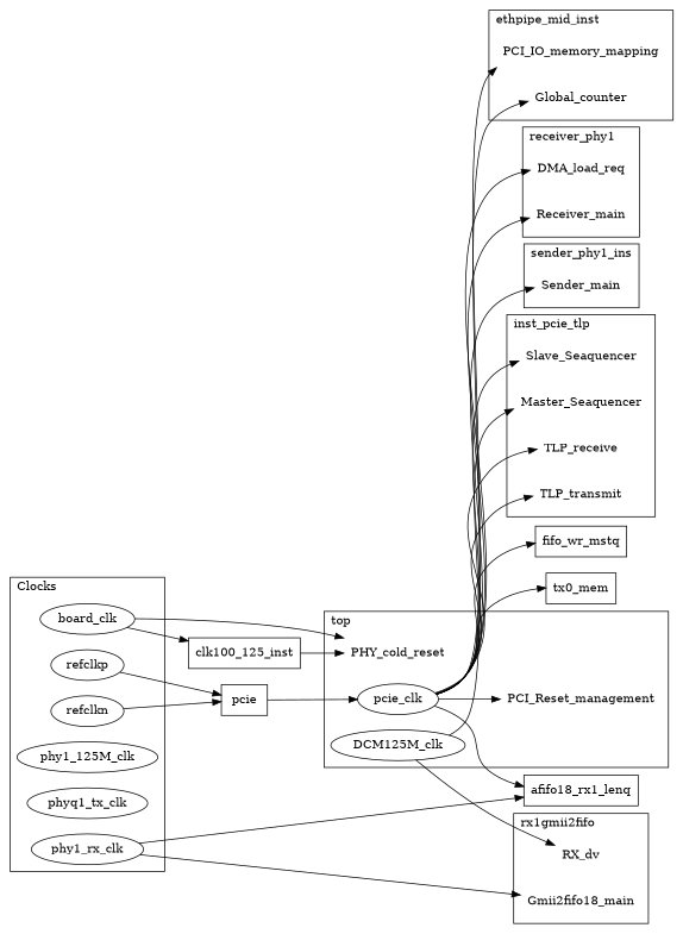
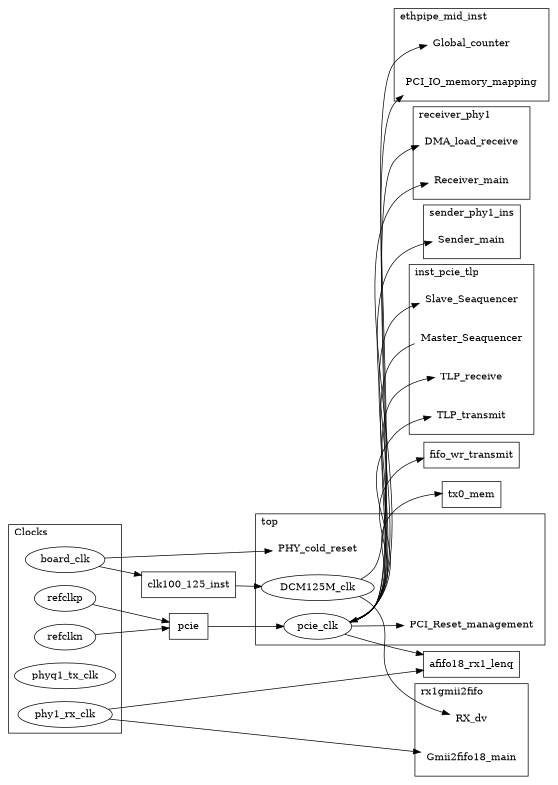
  digraph {
    rankdir=LR
    node [shape=plaintext]
    board_clk [shape=ellipse]
    refclkp [shape=ellipse]
    refclkn [shape=ellipse]
-   phy1_125M_clk [shape=ellipse]
    n5 [label=phyq1_tx_clk shape=ellipse]
    phy1_rx_clk [shape=ellipse]
    pcie_clk [shape=ellipse]
    DCM125M_clk [shape=ellipse]
    PCI_Reset_management
    PHY_cold_reset
    Global_counter
    PCI_IO_memory_mapping
-   DMA_load_req
+   DMA_load_req [label=DMA_load_receive]
    Receiver_main
    Sender_main
    TLP_receive
    TLP_transmit
    Slave_Seaquencer
    Master_Seaquencer
    RX_dv
    Gmii2fifo18_main
    clk100_125_inst [shape=record]
    pcie [shape=record]
    afifo18_rx1_lenq [shape=record]
-   fifo_wr_mstq [shape=record]
+   fifo_wr_mstq [shape=record label=fifo_wr_transmit]
    tx0_mem [shape=record]
    subgraph cluster_1 {
      label=Clocks
      labeljust=l
      labelloc=t
      board_clk
      refclkp
      refclkn
-     phy1_125M_clk
      n5
      phy1_rx_clk
    }
    subgraph cluster_2 {
      label=top
      labeljust=l
      labelloc=t
      pcie_clk
      DCM125M_clk
      PCI_Reset_management
      PHY_cold_reset
    }
    subgraph cluster_3 {
      label=ethpipe_mid_inst
      labeljust=l
      labelloc=t
      Global_counter
      PCI_IO_memory_mapping
    }
    subgraph cluster_4 {
      label=receiver_phy1
      labeljust=l
      labelloc=t
      DMA_load_req
      Receiver_main
    }
    subgraph cluster_5 {
      label=sender_phy1_ins
      labeljust=l
      labelloc=t
      Sender_main
    }
    subgraph cluster_6 {
      label=inst_pcie_tlp
      labeljust=l
      labelloc=t
      TLP_receive
      TLP_transmit
      Slave_Seaquencer
      Master_Seaquencer
    }
    subgraph cluster_7 {
      label=rx1gmii2fifo
      labeljust=l
      labelloc=t
      RX_dv
      Gmii2fifo18_main
    }
    board_clk -> PHY_cold_reset
    board_clk -> clk100_125_inst
    refclkp -> pcie
    refclkn -> pcie
    phy1_rx_clk -> Gmii2fifo18_main
    phy1_rx_clk -> afifo18_rx1_lenq
    pcie_clk -> PCI_Reset_management
    pcie_clk -> PCI_IO_memory_mapping
    pcie_clk -> DMA_load_req
    pcie_clk -> Receiver_main
    pcie_clk -> Sender_main
    pcie_clk -> TLP_receive
    pcie_clk -> TLP_transmit
    pcie_clk -> Slave_Seaquencer
-   pcie_clk -> Master_Seaquencer
+   Master_Seaquencer -> pcie_clk
    pcie_clk -> afifo18_rx1_lenq
    pcie_clk -> fifo_wr_mstq
    pcie_clk -> tx0_mem
    DCM125M_clk -> Global_counter
    DCM125M_clk -> RX_dv
-   clk100_125_inst -> PHY_cold_reset
+   clk100_125_inst -> DCM125M_clk
    pcie -> pcie_clk
  }
